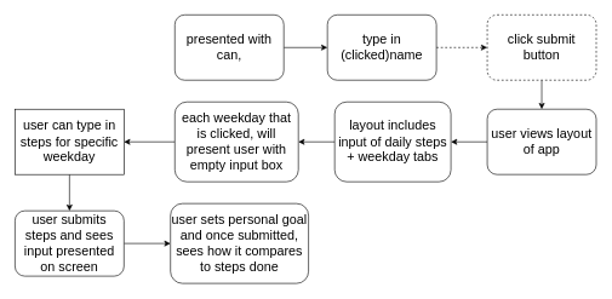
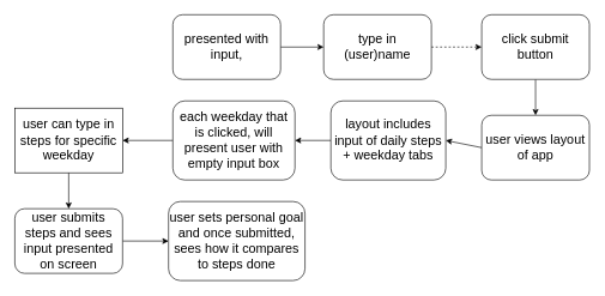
  <mxCell id="0" />
  <mxCell id="1" parent="0" />
  <mxCell id="2" style="edgeStyle=none;html=1;exitX=1;exitY=0.5;exitDx=0;exitDy=0;entryX=0;entryY=0.5;entryDx=0;entryDy=0;" edge="1" parent="1" source="3" target="5"><mxGeometry relative="1" as="geometry" /></mxCell>
- <mxCell id="3" value="&lt;h2&gt;&lt;span style=&quot;font-weight: normal;&quot;&gt;presented with can,&lt;/span&gt;&lt;/h2&gt;" style="rounded=1;whiteSpace=wrap;html=1;" vertex="1" parent="1"><mxGeometry x="240" y="20" width="150" height="90" as="geometry" /></mxCell>
+ <mxCell id="3" value="&lt;h2&gt;&lt;span style=&quot;font-weight: normal;&quot;&gt;presented with input,&lt;/span&gt;&lt;/h2&gt;" style="rounded=1;whiteSpace=wrap;html=1;" vertex="1" parent="1"><mxGeometry x="240" y="20" width="150" height="90" as="geometry" /></mxCell>
  <mxCell id="4" style="edgeStyle=none;html=1;exitX=1;exitY=0.5;exitDx=0;exitDy=0;entryX=0;entryY=0.5;entryDx=0;entryDy=0;dashed=1;" edge="1" parent="1" source="5" target="7"><mxGeometry relative="1" as="geometry" /></mxCell>
- <mxCell id="5" value="&lt;h2&gt;&lt;span style=&quot;font-weight: normal;&quot;&gt;type in (clicked)name&lt;/span&gt;&lt;/h2&gt;" style="rounded=1;whiteSpace=wrap;html=1;" vertex="1" parent="1"><mxGeometry x="450" y="20" width="150" height="90" as="geometry" /></mxCell>
+ <mxCell id="5" value="&lt;h2&gt;&lt;span style=&quot;font-weight: normal;&quot;&gt;type in (user)name&lt;/span&gt;&lt;/h2&gt;" style="rounded=1;whiteSpace=wrap;html=1;" vertex="1" parent="1"><mxGeometry x="450" y="20" width="150" height="90" as="geometry" /></mxCell>
  <mxCell id="6" style="edgeStyle=none;html=1;exitX=0.5;exitY=1;exitDx=0;exitDy=0;entryX=0.5;entryY=0;entryDx=0;entryDy=0;" edge="1" parent="1" source="7" target="9"><mxGeometry relative="1" as="geometry" /></mxCell>
- <mxCell id="7" value="&lt;h2&gt;&lt;span style=&quot;font-weight: normal;&quot;&gt;click submit button&lt;/span&gt;&lt;/h2&gt;" style="rounded=1;whiteSpace=wrap;html=1;dashed=1;" vertex="1" parent="1"><mxGeometry x="670" y="20" width="150" height="90" as="geometry" /></mxCell>
+ <mxCell id="7" value="&lt;h2&gt;&lt;span style=&quot;font-weight: normal;&quot;&gt;click submit button&lt;/span&gt;&lt;/h2&gt;" style="rounded=1;whiteSpace=wrap;html=1;" vertex="1" parent="1"><mxGeometry x="670" y="20" width="150" height="90" as="geometry" /></mxCell>
  <mxCell id="8" style="edgeStyle=none;html=1;exitX=0;exitY=0.5;exitDx=0;exitDy=0;entryX=1;entryY=0.5;entryDx=0;entryDy=0;" edge="1" parent="1" source="9" target="15"><mxGeometry relative="1" as="geometry" /></mxCell>
- <mxCell id="9" value="&lt;h2&gt;&lt;span style=&quot;font-weight: normal;&quot;&gt;user views layout of app&lt;/span&gt;&lt;/h2&gt;" style="rounded=1;whiteSpace=wrap;html=1;" vertex="1" parent="1"><mxGeometry x="670" y="150" width="150" height="90" as="geometry" /></mxCell>
+ <mxCell id="9" value="&lt;h2&gt;&lt;span style=&quot;font-weight: normal;&quot;&gt;user views layout of app&lt;/span&gt;&lt;/h2&gt;" style="rounded=1;whiteSpace=wrap;html=1;" vertex="1" parent="1"><mxGeometry x="670" y="160" width="150" height="90" as="geometry" /></mxCell>
  <mxCell id="10" style="edgeStyle=none;html=1;exitX=0.5;exitY=1;exitDx=0;exitDy=0;entryX=0.5;entryY=0;entryDx=0;entryDy=0;" edge="1" parent="1" source="11" target="17"><mxGeometry relative="1" as="geometry" /></mxCell>
  <mxCell id="11" value="&lt;h2&gt;&lt;span style=&quot;font-weight: normal;&quot;&gt;user can type in steps for specific weekday&lt;/span&gt;&lt;/h2&gt;" style="whiteSpace=wrap;html=1;rounded=0;" vertex="1" parent="1"><mxGeometry x="20" y="150" width="150" height="90" as="geometry" /></mxCell>
  <mxCell id="12" style="edgeStyle=none;html=1;exitX=0;exitY=0.5;exitDx=0;exitDy=0;entryX=1;entryY=0.5;entryDx=0;entryDy=0;" edge="1" parent="1" source="13" target="11"><mxGeometry relative="1" as="geometry" /></mxCell>
  <mxCell id="13" value="&lt;h2&gt;&lt;span style=&quot;font-weight: normal;&quot;&gt;each weekday that is clicked, will present user with empty input box&lt;/span&gt;&lt;/h2&gt;" style="rounded=1;whiteSpace=wrap;html=1;" vertex="1" parent="1"><mxGeometry x="240" y="140" width="170" height="110" as="geometry" /></mxCell>
  <mxCell id="14" style="edgeStyle=none;html=1;exitX=0;exitY=0.5;exitDx=0;exitDy=0;entryX=1;entryY=0.5;entryDx=0;entryDy=0;" edge="1" parent="1" source="15" target="13"><mxGeometry relative="1" as="geometry" /></mxCell>
  <mxCell id="15" value="&lt;h2&gt;&lt;span style=&quot;font-weight: normal;&quot;&gt;layout includes input of daily steps + weekday tabs&lt;/span&gt;&lt;/h2&gt;" style="rounded=1;whiteSpace=wrap;html=1;" vertex="1" parent="1"><mxGeometry x="460" y="140" width="160" height="110" as="geometry" /></mxCell>
  <mxCell id="16" style="edgeStyle=none;html=1;exitX=1;exitY=0.5;exitDx=0;exitDy=0;entryX=0;entryY=0.5;entryDx=0;entryDy=0;" edge="1" parent="1" source="17" target="18"><mxGeometry relative="1" as="geometry" /></mxCell>
  <mxCell id="17" value="&lt;h2&gt;&lt;span style=&quot;font-weight: normal;&quot;&gt;user submits steps and sees input presented on screen&lt;/span&gt;&lt;/h2&gt;" style="rounded=1;whiteSpace=wrap;html=1;" vertex="1" parent="1"><mxGeometry x="20" y="290" width="150" height="90" as="geometry" /></mxCell>
  <mxCell id="18" value="&lt;h2&gt;&lt;span style=&quot;font-weight: normal;&quot;&gt;user sets personal goal and once submitted, sees how it compares to steps done&lt;/span&gt;&lt;/h2&gt;" style="rounded=1;whiteSpace=wrap;html=1;" vertex="1" parent="1"><mxGeometry x="234" y="280" width="190" height="110" as="geometry" /></mxCell>
